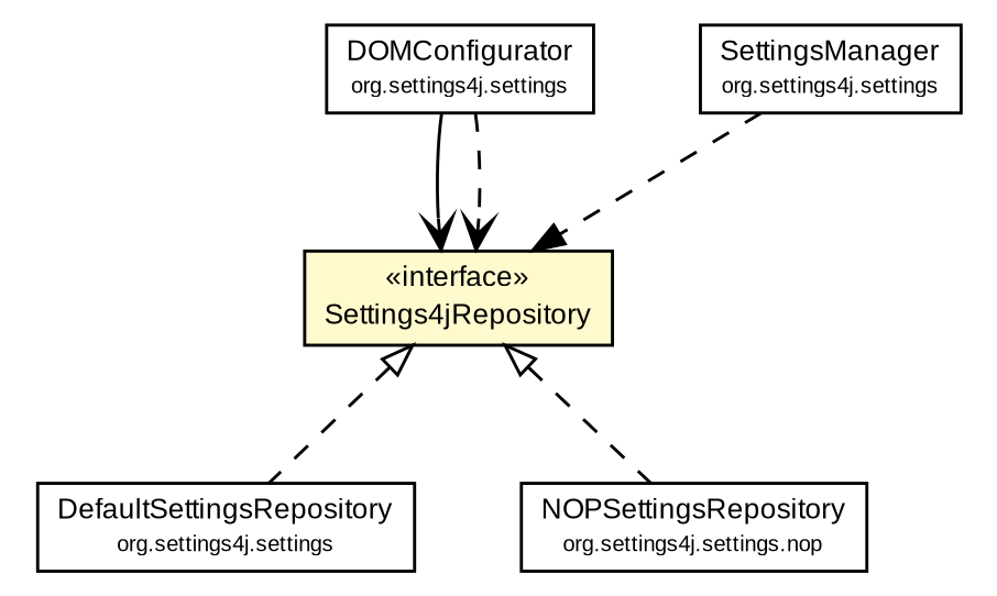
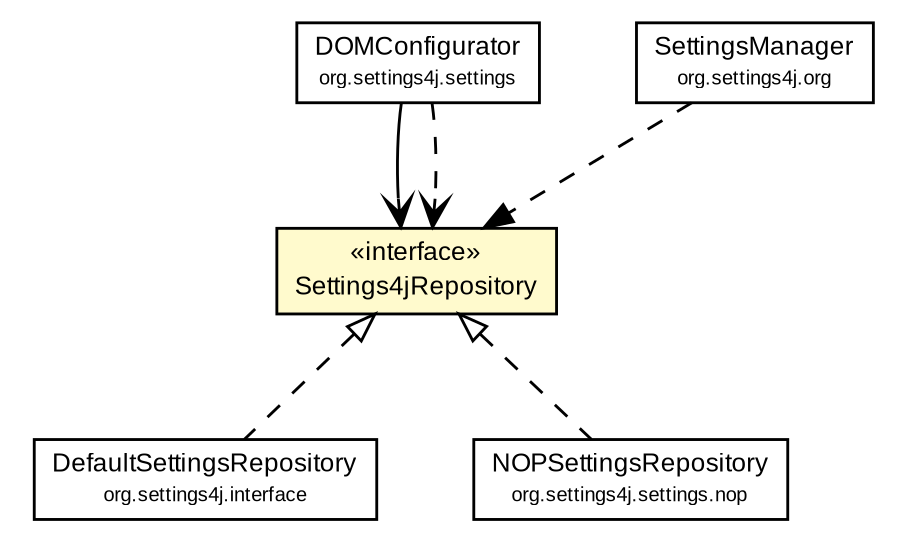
  digraph {
    node [fontcolor=black fontname=arial fontsize=9.0 shape=plaintext]
    edge [color=black fontcolor=black fontname=arial fontsize=10.0 headport=p labelfontname=arial labelfontsize=10 tailport=p style=dashed]
    n1 [label=<<table border="0" cellborder="1" cellspacing="0" cellpadding="2" port="p" href="./config/DOMConfigurator.html"> 		<tr><td><table border="0" cellspacing="0" cellpadding="1"> 			<tr><td> DOMConfigurator </td></tr> 			<tr><td><font point-size="7.0"> org.settings4j.settings </font></td></tr> 		</table></td></tr> 		</table>>]
    n2 [label=<<table border="0" cellborder="1" cellspacing="0" cellpadding="2" port="p" bgcolor="lemonChiffon" href="./Settings4jRepository.html"> 		<tr><td><table border="0" cellspacing="0" cellpadding="1"> 			<tr><td> &laquo;interface&raquo; </td></tr> 			<tr><td> Settings4jRepository </td></tr> 		</table></td></tr> 		</table>>]
-   n3 [label=<<table border="0" cellborder="1" cellspacing="0" cellpadding="2" port="p" href="./settings/DefaultSettingsRepository.html"> 		<tr><td><table border="0" cellspacing="0" cellpadding="1"> 			<tr><td> DefaultSettingsRepository </td></tr> 			<tr><td><font point-size="7.0"> org.settings4j.settings </font></td></tr> 		</table></td></tr> 		</table>>]
+   n3 [label=<<table border="0" cellborder="1" cellspacing="0" cellpadding="2" port="p" href="./settings/DefaultSettingsRepository.html"> 		<tr><td><table border="0" cellspacing="0" cellpadding="1"> 			<tr><td> DefaultSettingsRepository </td></tr> 			<tr><td><font point-size="7.0"> org.settings4j.interface </font></td></tr> 		</table></td></tr> 		</table>>]
    n4 [label=<<table border="0" cellborder="1" cellspacing="0" cellpadding="2" port="p" href="./settings/nop/NOPSettingsRepository.html"> 		<tr><td><table border="0" cellspacing="0" cellpadding="1"> 			<tr><td> NOPSettingsRepository </td></tr> 			<tr><td><font point-size="7.0"> org.settings4j.settings.nop </font></td></tr> 		</table></td></tr> 		</table>>]
-   n5 [label=<<table border="0" cellborder="1" cellspacing="0" cellpadding="2" port="p" href="./settings/SettingsManager.html"> 		<tr><td><table border="0" cellspacing="0" cellpadding="1"> 			<tr><td> SettingsManager </td></tr> 			<tr><td><font point-size="7.0"> org.settings4j.settings </font></td></tr> 		</table></td></tr> 		</table>>]
+   n5 [label=<<table border="0" cellborder="1" cellspacing="0" cellpadding="2" port="p" href="./settings/SettingsManager.html"> 		<tr><td><table border="0" cellspacing="0" cellpadding="1"> 			<tr><td> SettingsManager </td></tr> 			<tr><td><font point-size="7.0"> org.settings4j.org </font></td></tr> 		</table></td></tr> 		</table>>]
    n1 -> n2 [arrowhead=open style=""]
    n1 -> n2 [arrowhead=open]
    n2 -> n3 [arrowtail=empty dir=back fontsize=10 color="" fontcolor=""]
    n2 -> n4 [arrowtail=empty dir=back fontsize=10 color="" fontcolor=""]
    n5 -> n2 [arrowhead=normal]
  }
